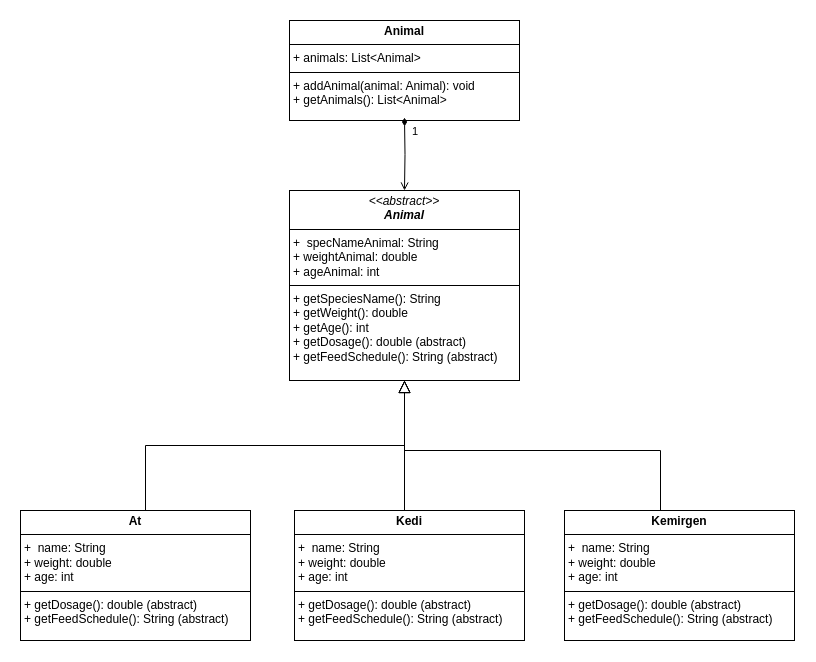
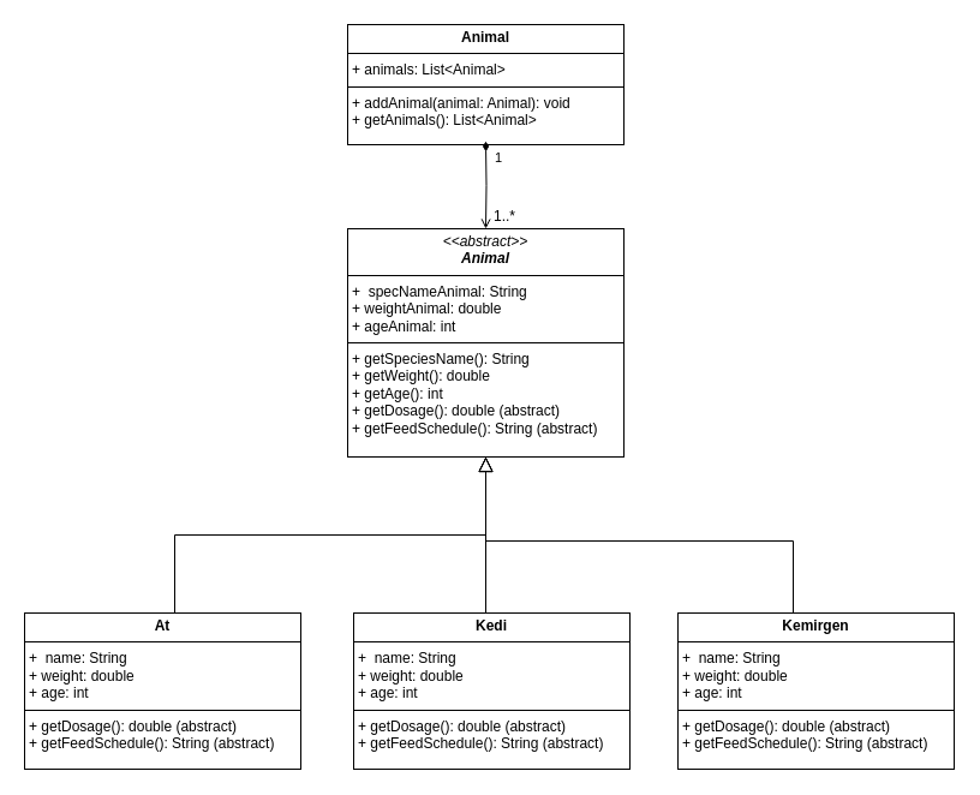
  <mxCell id="0" />
  <mxCell id="1" parent="0" />
  <mxCell id="2" value="" style="endArrow=block;endSize=10;endFill=0;shadow=0;strokeWidth=1;rounded=0;curved=0;edgeStyle=elbowEdgeStyle;elbow=vertical;" parent="1" edge="1"><mxGeometry width="160" relative="1" as="geometry"><mxPoint x="404" y="510" as="sourcePoint" /><mxPoint x="404" y="380" as="targetPoint" /></mxGeometry></mxCell>
  <mxCell id="3" value="&lt;p style=&quot;margin:0px;margin-top:4px;text-align:center;&quot;&gt;&lt;i&gt;&amp;lt;&amp;lt;abstract&amp;gt;&amp;gt;&lt;/i&gt;&lt;br&gt;&lt;b&gt;&lt;i&gt;Animal&lt;/i&gt;&lt;/b&gt;&lt;/p&gt;&lt;hr size=&quot;1&quot; style=&quot;border-style:solid;&quot;&gt;&lt;p style=&quot;margin:0px;margin-left:4px;&quot;&gt;+&amp;nbsp;&lt;span style=&quot;text-wrap: nowrap;&quot;&gt;&amp;nbsp;specNameAnimal: String&lt;/span&gt;&lt;br&gt;+&amp;nbsp;&lt;span style=&quot;background-color: initial;&quot;&gt;weightAnimal: double&lt;/span&gt;&lt;/p&gt;&lt;p style=&quot;margin:0px;margin-left:4px;&quot;&gt;&lt;span style=&quot;background-color: initial;&quot;&gt;+&amp;nbsp;&lt;/span&gt;&lt;span style=&quot;background-color: initial;&quot;&gt;ageAnimal: int&lt;/span&gt;&lt;/p&gt;&lt;hr size=&quot;1&quot; style=&quot;border-style:solid;&quot;&gt;&lt;p style=&quot;margin:0px;margin-left:4px;&quot;&gt;+ getSpeciesName(): String&lt;br&gt;+ getWeight(): double&lt;br&gt;+ getAge(): int&lt;br&gt;+ getDosage(): double (abstract)&lt;br&gt;+ getFeedSchedule(): String (abstract)&lt;br&gt;&lt;/p&gt;" style="verticalAlign=top;align=left;overflow=fill;html=1;whiteSpace=wrap;" vertex="1" parent="1"><mxGeometry x="289" y="190" width="230" height="190" as="geometry" /></mxCell>
  <mxCell id="4" value="&lt;p style=&quot;margin:0px;margin-top:4px;text-align:center;&quot;&gt;&lt;b&gt;At&lt;/b&gt;&lt;/p&gt;&lt;hr size=&quot;1&quot; style=&quot;border-style:solid;&quot;&gt;&lt;p style=&quot;margin:0px;margin-left:4px;&quot;&gt;+&amp;nbsp;&lt;span style=&quot;text-wrap: nowrap;&quot;&gt;&amp;nbsp;name: String&lt;/span&gt;&lt;br&gt;+&amp;nbsp;&lt;span style=&quot;background-color: initial;&quot;&gt;weight: double&lt;/span&gt;&lt;/p&gt;&lt;p style=&quot;margin:0px;margin-left:4px;&quot;&gt;&lt;span style=&quot;background-color: initial;&quot;&gt;+&amp;nbsp;&lt;/span&gt;&lt;span style=&quot;background-color: initial;&quot;&gt;age: int&lt;/span&gt;&lt;/p&gt;&lt;hr size=&quot;1&quot; style=&quot;border-style:solid;&quot;&gt;&lt;p style=&quot;margin:0px;margin-left:4px;&quot;&gt;+ getDosage(): double (abstract)&lt;br&gt;+ getFeedSchedule(): String (abstract)&lt;br&gt;&lt;/p&gt;" style="verticalAlign=top;align=left;overflow=fill;html=1;whiteSpace=wrap;" vertex="1" parent="1"><mxGeometry x="20" y="510" width="230" height="130" as="geometry" /></mxCell>
  <mxCell id="5" value="&lt;p style=&quot;margin:0px;margin-top:4px;text-align:center;&quot;&gt;&lt;b&gt;Kedi&lt;/b&gt;&lt;/p&gt;&lt;hr size=&quot;1&quot; style=&quot;border-style:solid;&quot;&gt;&lt;p style=&quot;margin: 0px 0px 0px 4px;&quot;&gt;+&amp;nbsp;&lt;span style=&quot;text-wrap: nowrap;&quot;&gt;&amp;nbsp;name: String&lt;/span&gt;&lt;br&gt;+&amp;nbsp;&lt;span style=&quot;background-color: initial;&quot;&gt;weight: double&lt;/span&gt;&lt;/p&gt;&lt;p style=&quot;margin: 0px 0px 0px 4px;&quot;&gt;&lt;span style=&quot;background-color: initial;&quot;&gt;+&amp;nbsp;&lt;/span&gt;&lt;span style=&quot;background-color: initial;&quot;&gt;age: int&lt;/span&gt;&lt;/p&gt;&lt;hr size=&quot;1&quot; style=&quot;border-style:solid;&quot;&gt;&lt;p style=&quot;margin:0px;margin-left:4px;&quot;&gt;+ getDosage(): double (abstract)&lt;br&gt;+ getFeedSchedule(): String (abstract)&lt;br&gt;&lt;/p&gt;" style="verticalAlign=top;align=left;overflow=fill;html=1;whiteSpace=wrap;" vertex="1" parent="1"><mxGeometry x="294" y="510" width="230" height="130" as="geometry" /></mxCell>
  <mxCell id="6" value="&lt;p style=&quot;margin:0px;margin-top:4px;text-align:center;&quot;&gt;&lt;b&gt;Kemirgen&lt;/b&gt;&lt;/p&gt;&lt;hr size=&quot;1&quot; style=&quot;border-style:solid;&quot;&gt;&lt;p style=&quot;margin: 0px 0px 0px 4px;&quot;&gt;+&amp;nbsp;&lt;span style=&quot;text-wrap: nowrap;&quot;&gt;&amp;nbsp;name: String&lt;/span&gt;&lt;br&gt;+&amp;nbsp;&lt;span style=&quot;background-color: initial;&quot;&gt;weight: double&lt;/span&gt;&lt;/p&gt;&lt;p style=&quot;margin: 0px 0px 0px 4px;&quot;&gt;&lt;span style=&quot;background-color: initial;&quot;&gt;+&amp;nbsp;&lt;/span&gt;&lt;span style=&quot;background-color: initial;&quot;&gt;age: int&lt;/span&gt;&lt;/p&gt;&lt;hr size=&quot;1&quot; style=&quot;border-style:solid;&quot;&gt;&lt;p style=&quot;margin:0px;margin-left:4px;&quot;&gt;+ getDosage(): double (abstract)&lt;br&gt;+ getFeedSchedule(): String (abstract)&lt;br&gt;&lt;/p&gt;" style="verticalAlign=top;align=left;overflow=fill;html=1;whiteSpace=wrap;" vertex="1" parent="1"><mxGeometry x="564" y="510" width="230" height="130" as="geometry" /></mxCell>
  <mxCell id="7" value="" style="endArrow=block;endSize=10;endFill=0;shadow=0;strokeWidth=1;rounded=0;curved=0;edgeStyle=elbowEdgeStyle;elbow=vertical;" edge="1" parent="1"><mxGeometry width="160" relative="1" as="geometry"><mxPoint x="145" y="510" as="sourcePoint" /><mxPoint x="404" y="380" as="targetPoint" /></mxGeometry></mxCell>
  <mxCell id="8" value="&lt;p style=&quot;margin:0px;margin-top:4px;text-align:center;&quot;&gt;&lt;b&gt;Animal&lt;/b&gt;&lt;/p&gt;&lt;hr size=&quot;1&quot; style=&quot;border-style:solid;&quot;&gt;&lt;p style=&quot;margin:0px;margin-left:4px;&quot;&gt;+ animals: List&amp;lt;Animal&amp;gt;&lt;br&gt;&lt;/p&gt;&lt;hr size=&quot;1&quot; style=&quot;border-style:solid;&quot;&gt;&lt;p style=&quot;margin:0px;margin-left:4px;&quot;&gt;+ addAnimal(animal: Animal): void&amp;nbsp;&lt;/p&gt;&lt;p style=&quot;margin:0px;margin-left:4px;&quot;&gt;+ getAnimals(): List&amp;lt;Animal&amp;gt;&amp;nbsp;&lt;br&gt;&lt;/p&gt;" style="verticalAlign=top;align=left;overflow=fill;html=1;whiteSpace=wrap;" vertex="1" parent="1"><mxGeometry x="289" y="20" width="230" height="100" as="geometry" /></mxCell>
  <mxCell id="9" value="" style="endArrow=block;endSize=10;endFill=0;shadow=0;strokeWidth=1;rounded=0;curved=0;edgeStyle=elbowEdgeStyle;elbow=vertical;" edge="1" parent="1"><mxGeometry width="160" relative="1" as="geometry"><mxPoint x="660" y="510" as="sourcePoint" /><mxPoint x="404" y="380" as="targetPoint" /><Array as="points"><mxPoint x="530" y="450" /></Array></mxGeometry></mxCell>
  <mxCell id="10" value="1" style="endArrow=open;html=1;startArrow=diamondThin;startFill=1;edgeStyle=orthogonalEdgeStyle;align=left;verticalAlign=bottom;rounded=0;exitX=0.46;exitY=1.185;exitDx=0;exitDy=0;exitPerimeter=0;" edge="1" parent="1" target="3"><mxGeometry x="-0.372" y="6" relative="1" as="geometry"><mxPoint x="403.99" y="117" as="sourcePoint" /><mxPoint x="394" y="180" as="targetPoint" /><Array as="points" /><mxPoint as="offset" /></mxGeometry></mxCell>
+ <mxCell id="11" value="1..&lt;span class=&quot;hljs-emphasis&quot;&gt;*&lt;/span&gt;" style="text;strokeColor=none;align=center;fillColor=none;html=1;verticalAlign=middle;whiteSpace=wrap;rounded=0;" vertex="1" parent="1"><mxGeometry x="410" y="169" width="20" height="21" as="geometry" /></mxCell>
